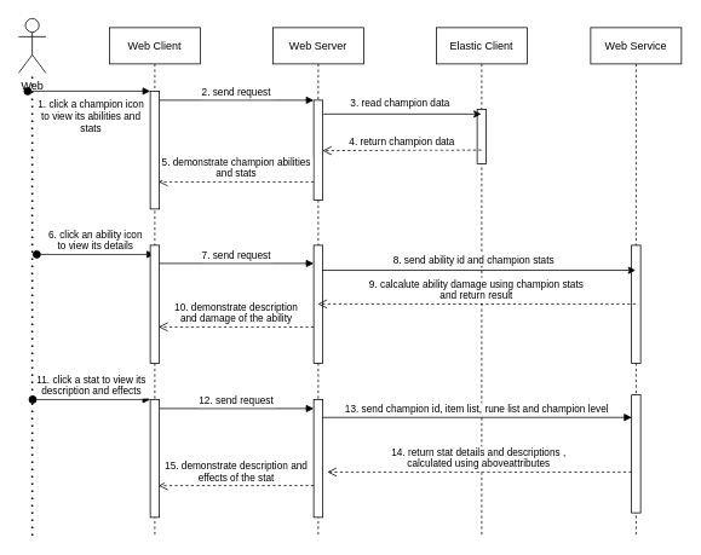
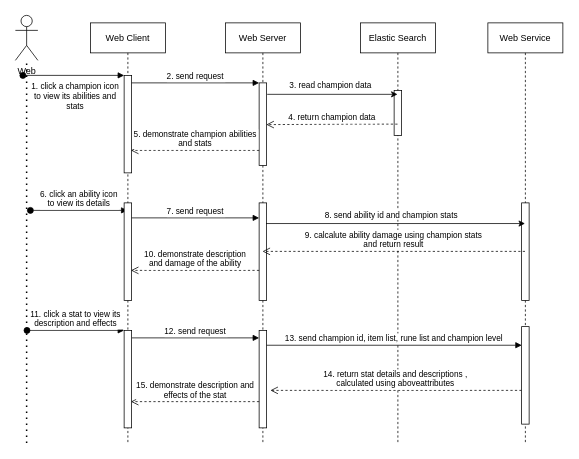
  <mxCell id="0" />
  <mxCell id="1" parent="0" />
  <mxCell id="2" value="Web Client" style="shape=umlLifeline;perimeter=lifelinePerimeter;container=1;collapsible=0;recursiveResize=0;rounded=0;shadow=0;strokeWidth=1;" parent="1" vertex="1"><mxGeometry x="120" y="30" width="100" height="560" as="geometry" /></mxCell>
  <mxCell id="3" value="" style="points=[];perimeter=orthogonalPerimeter;rounded=0;shadow=0;strokeWidth=1;" parent="2" vertex="1"><mxGeometry x="45" y="70" width="10" height="130" as="geometry" /></mxCell>
  <mxCell id="4" value="1. click a champion icon&#10;to view its abilities and&#10;stats" style="verticalAlign=bottom;startArrow=oval;endArrow=block;startSize=8;shadow=0;strokeWidth=1;" parent="2" target="3" edge="1"><mxGeometry x="0.037" y="-50" relative="1" as="geometry"><mxPoint x="-90" y="70" as="sourcePoint" /><mxPoint as="offset" /></mxGeometry></mxCell>
  <mxCell id="5" value="6. click an ability icon&#10;to view its details" style="verticalAlign=bottom;startArrow=oval;endArrow=block;startSize=8;shadow=0;strokeWidth=1;" edge="1" parent="2" target="2"><mxGeometry relative="1" as="geometry"><mxPoint x="-80" y="250" as="sourcePoint" /><mxPoint x="175" y="160" as="targetPoint" /></mxGeometry></mxCell>
  <mxCell id="6" value="" style="points=[];perimeter=orthogonalPerimeter;rounded=0;shadow=0;strokeWidth=1;" vertex="1" parent="2"><mxGeometry x="45" y="240" width="10" height="130" as="geometry" /></mxCell>
  <mxCell id="7" value="11. click a stat to view its&#10;description and effects" style="verticalAlign=bottom;startArrow=oval;endArrow=block;startSize=8;shadow=0;strokeWidth=1;" edge="1" parent="2"><mxGeometry relative="1" as="geometry"><mxPoint x="-84.5" y="410" as="sourcePoint" /><mxPoint x="45" y="410" as="targetPoint" /></mxGeometry></mxCell>
  <mxCell id="8" value="Web Server" style="shape=umlLifeline;perimeter=lifelinePerimeter;container=1;collapsible=0;recursiveResize=0;rounded=0;shadow=0;strokeWidth=1;" parent="1" vertex="1"><mxGeometry x="300" y="30" width="100" height="560" as="geometry" /></mxCell>
  <mxCell id="9" value="" style="points=[];perimeter=orthogonalPerimeter;rounded=0;shadow=0;strokeWidth=1;" parent="8" vertex="1"><mxGeometry x="45" y="80" width="10" height="110" as="geometry" /></mxCell>
  <mxCell id="10" value="" style="points=[];perimeter=orthogonalPerimeter;rounded=0;shadow=0;strokeWidth=1;" vertex="1" parent="8"><mxGeometry x="45" y="240" width="10" height="130" as="geometry" /></mxCell>
  <mxCell id="11" value="7. send request" style="verticalAlign=bottom;endArrow=block;entryX=0;entryY=0;shadow=0;strokeWidth=1;" edge="1" parent="8"><mxGeometry relative="1" as="geometry"><mxPoint x="-125" y="260.0" as="sourcePoint" /><mxPoint x="45" y="260.0" as="targetPoint" /></mxGeometry></mxCell>
  <mxCell id="12" value="10. demonstrate description&#10;and damage of the ability" style="verticalAlign=bottom;endArrow=open;dashed=1;endSize=8;shadow=0;strokeWidth=1;entryX=0.905;entryY=0.416;entryDx=0;entryDy=0;entryPerimeter=0;" edge="1" parent="8"><mxGeometry relative="1" as="geometry"><mxPoint x="-125.95" y="330" as="targetPoint" /><mxPoint x="45" y="330" as="sourcePoint" /></mxGeometry></mxCell>
  <mxCell id="13" value="12. send request" style="verticalAlign=bottom;endArrow=block;entryX=0;entryY=0;shadow=0;strokeWidth=1;" edge="1" parent="8"><mxGeometry relative="1" as="geometry"><mxPoint x="-125" y="420.0" as="sourcePoint" /><mxPoint x="45" y="420.0" as="targetPoint" /></mxGeometry></mxCell>
  <mxCell id="14" value="" style="points=[];perimeter=orthogonalPerimeter;rounded=0;shadow=0;strokeWidth=1;" vertex="1" parent="8"><mxGeometry x="45" y="410" width="10" height="130" as="geometry" /></mxCell>
  <mxCell id="15" value="15. demonstrate description and &#10;effects of the stat" style="verticalAlign=bottom;endArrow=open;dashed=1;endSize=8;shadow=0;strokeWidth=1;entryX=0.905;entryY=0.416;entryDx=0;entryDy=0;entryPerimeter=0;" edge="1" parent="8"><mxGeometry relative="1" as="geometry"><mxPoint x="-125.95" y="505" as="targetPoint" /><mxPoint x="45" y="505" as="sourcePoint" /></mxGeometry></mxCell>
  <mxCell id="16" value="2. send request" style="verticalAlign=bottom;endArrow=block;entryX=0;entryY=0;shadow=0;strokeWidth=1;" parent="1" source="3" target="9" edge="1"><mxGeometry relative="1" as="geometry"><mxPoint x="275" y="110" as="sourcePoint" /></mxGeometry></mxCell>
  <mxCell id="17" value="Web" style="shape=umlActor;verticalLabelPosition=bottom;verticalAlign=top;html=1;outlineConnect=0;" parent="1" vertex="1"><mxGeometry x="20" y="20" width="30" height="60" as="geometry" /></mxCell>
  <mxCell id="18" value="" style="endArrow=none;dashed=1;html=1;dashPattern=1 3;strokeWidth=2;rounded=0;" parent="1" target="17" edge="1"><mxGeometry width="50" height="50" relative="1" as="geometry"><mxPoint x="35" y="590" as="sourcePoint" /><mxPoint x="50" y="150" as="targetPoint" /></mxGeometry></mxCell>
- <mxCell id="19" value="Elastic Client" style="shape=umlLifeline;perimeter=lifelinePerimeter;container=1;collapsible=0;recursiveResize=0;rounded=0;shadow=0;strokeWidth=1;" vertex="1" parent="1"><mxGeometry x="480" y="30" width="100" height="560" as="geometry" /></mxCell>
+ <mxCell id="19" value="Elastic Search" style="shape=umlLifeline;perimeter=lifelinePerimeter;container=1;collapsible=0;recursiveResize=0;rounded=0;shadow=0;strokeWidth=1;" vertex="1" parent="1"><mxGeometry x="480" y="30" width="100" height="560" as="geometry" /></mxCell>
  <mxCell id="20" value="" style="points=[];perimeter=orthogonalPerimeter;rounded=0;shadow=0;strokeWidth=1;" vertex="1" parent="19"><mxGeometry x="45" y="90" width="10" height="60" as="geometry" /></mxCell>
  <mxCell id="21" value="14. return stat details and descriptions , &#10;calculated using aboveattributes" style="verticalAlign=bottom;endArrow=open;dashed=1;endSize=8;shadow=0;strokeWidth=1;" edge="1" parent="19"><mxGeometry relative="1" as="geometry"><mxPoint x="-120" y="490" as="targetPoint" /><mxPoint x="215" y="490" as="sourcePoint" /><Array as="points"><mxPoint x="40.88" y="490" /></Array></mxGeometry></mxCell>
  <mxCell id="22" value="3. read champion data" style="endArrow=classic;html=1;rounded=0;exitX=1.076;exitY=0.139;exitDx=0;exitDy=0;exitPerimeter=0;" edge="1" parent="1" source="9" target="19"><mxGeometry x="-0.03" y="12" width="50" height="50" relative="1" as="geometry"><mxPoint x="370" y="230" as="sourcePoint" /><mxPoint x="420" y="180" as="targetPoint" /><mxPoint as="offset" /></mxGeometry></mxCell>
  <mxCell id="23" value="4. return champion data" style="verticalAlign=bottom;endArrow=open;dashed=1;endSize=8;shadow=0;strokeWidth=1;entryX=0.962;entryY=0.506;entryDx=0;entryDy=0;entryPerimeter=0;" edge="1" parent="1" source="19" target="9"><mxGeometry relative="1" as="geometry"><mxPoint x="370" y="190" as="targetPoint" /><mxPoint x="540" y="190" as="sourcePoint" /><Array as="points"><mxPoint x="470" y="165" /></Array></mxGeometry></mxCell>
  <mxCell id="24" value="5. demonstrate champion abilities&#10;and stats" style="verticalAlign=bottom;endArrow=open;dashed=1;endSize=8;shadow=0;strokeWidth=1;entryX=0.905;entryY=0.416;entryDx=0;entryDy=0;entryPerimeter=0;" edge="1" parent="1"><mxGeometry x="-0.006" relative="1" as="geometry"><mxPoint x="174.05" y="200" as="targetPoint" /><mxPoint x="345" y="200" as="sourcePoint" /><mxPoint as="offset" /></mxGeometry></mxCell>
  <mxCell id="25" value="Web Service" style="shape=umlLifeline;perimeter=lifelinePerimeter;container=1;collapsible=0;recursiveResize=0;rounded=0;shadow=0;strokeWidth=1;" vertex="1" parent="1"><mxGeometry x="650" y="30" width="100" height="560" as="geometry" /></mxCell>
  <mxCell id="26" value="" style="points=[];perimeter=orthogonalPerimeter;rounded=0;shadow=0;strokeWidth=1;" vertex="1" parent="25"><mxGeometry x="45" y="240" width="10" height="130" as="geometry" /></mxCell>
  <mxCell id="27" value="" style="points=[];perimeter=orthogonalPerimeter;rounded=0;shadow=0;strokeWidth=1;" vertex="1" parent="25"><mxGeometry x="45" y="405" width="10" height="130" as="geometry" /></mxCell>
  <mxCell id="28" value="8. send ability id and champion stats" style="endArrow=classic;html=1;rounded=0;exitX=0.924;exitY=0.212;exitDx=0;exitDy=0;exitPerimeter=0;" edge="1" parent="1" source="10" target="25"><mxGeometry x="-0.03" y="12" width="50" height="50" relative="1" as="geometry"><mxPoint x="390" y="320" as="sourcePoint" /><mxPoint x="563.74" y="320" as="targetPoint" /><mxPoint as="offset" /></mxGeometry></mxCell>
  <mxCell id="29" value="9. calcalute ability damage using champion stats&#10;and return result" style="verticalAlign=bottom;endArrow=open;dashed=1;endSize=8;shadow=0;strokeWidth=1;" edge="1" parent="1" source="25" target="8"><mxGeometry relative="1" as="geometry"><mxPoint x="410" y="335.33" as="targetPoint" /><mxPoint x="584.88" y="334.67" as="sourcePoint" /><Array as="points"><mxPoint x="525.38" y="334.67" /></Array></mxGeometry></mxCell>
  <mxCell id="30" value="" style="points=[];perimeter=orthogonalPerimeter;rounded=0;shadow=0;strokeWidth=1;" vertex="1" parent="1"><mxGeometry x="165" y="440" width="10" height="130" as="geometry" /></mxCell>
  <mxCell id="31" value="13. send champion id, item list, rune list and champion level" style="verticalAlign=bottom;endArrow=block;entryX=0.019;entryY=0.191;shadow=0;strokeWidth=1;entryDx=0;entryDy=0;entryPerimeter=0;" edge="1" parent="1" source="14" target="27"><mxGeometry relative="1" as="geometry"><mxPoint x="425" y="460" as="sourcePoint" /><mxPoint x="595" y="460" as="targetPoint" /></mxGeometry></mxCell>
